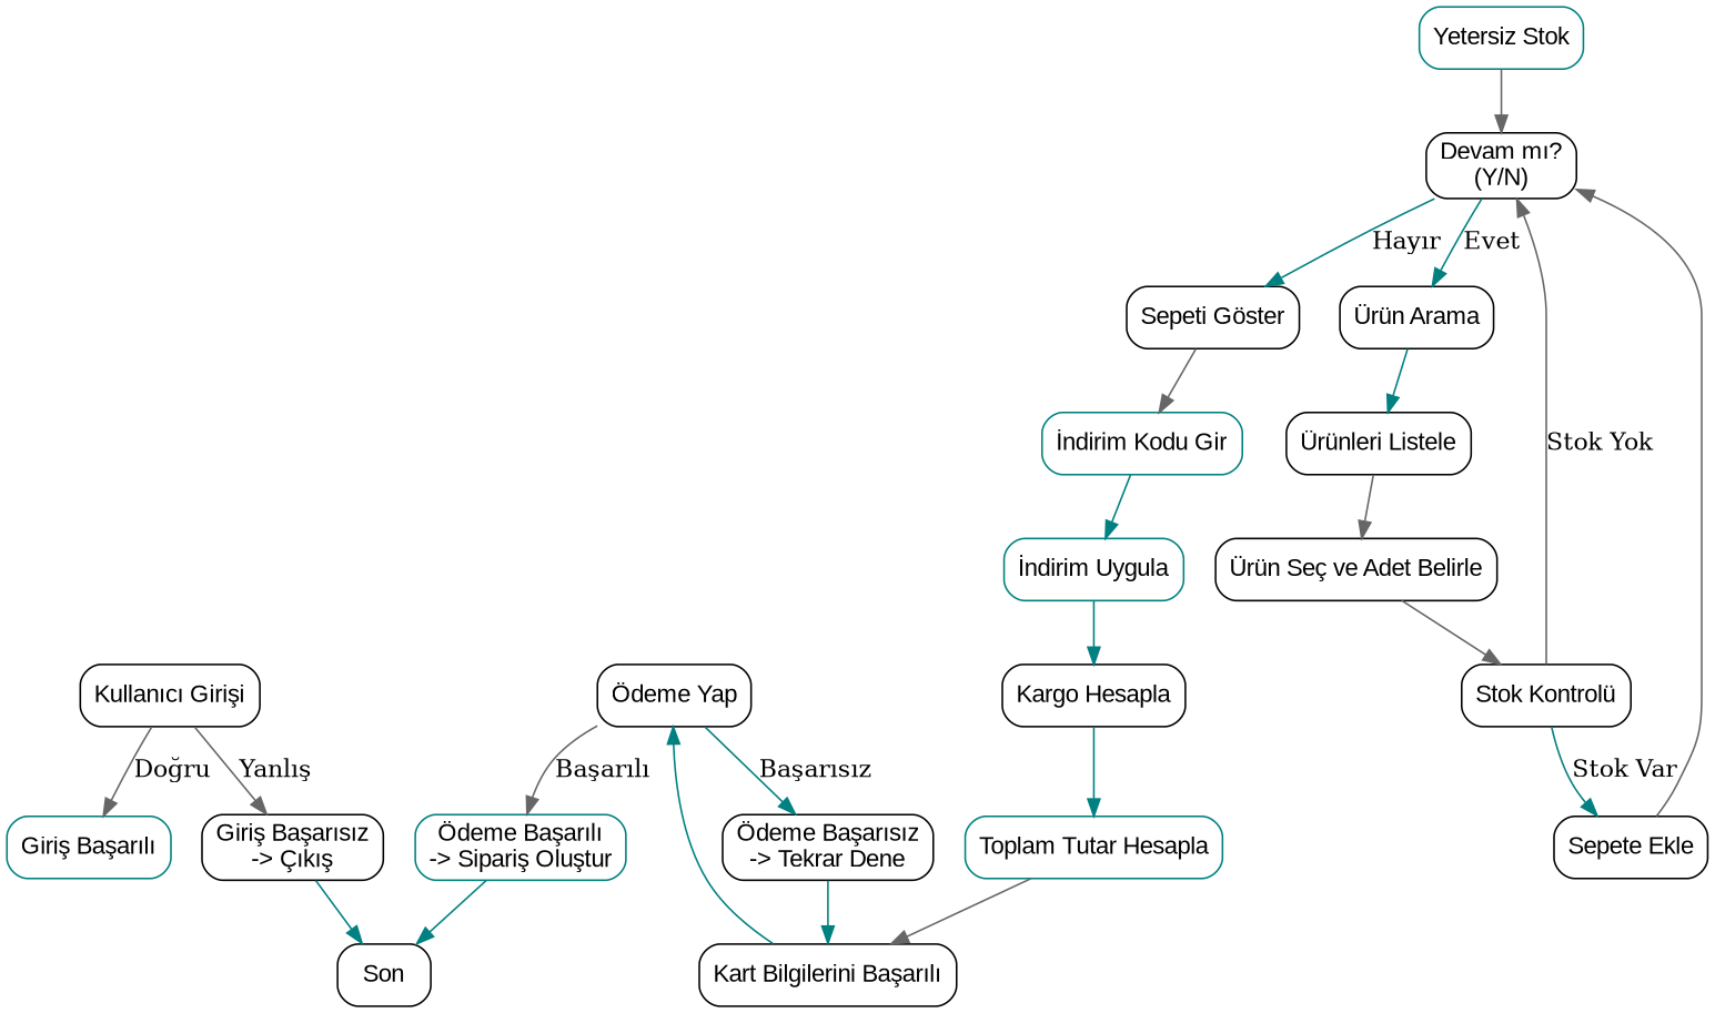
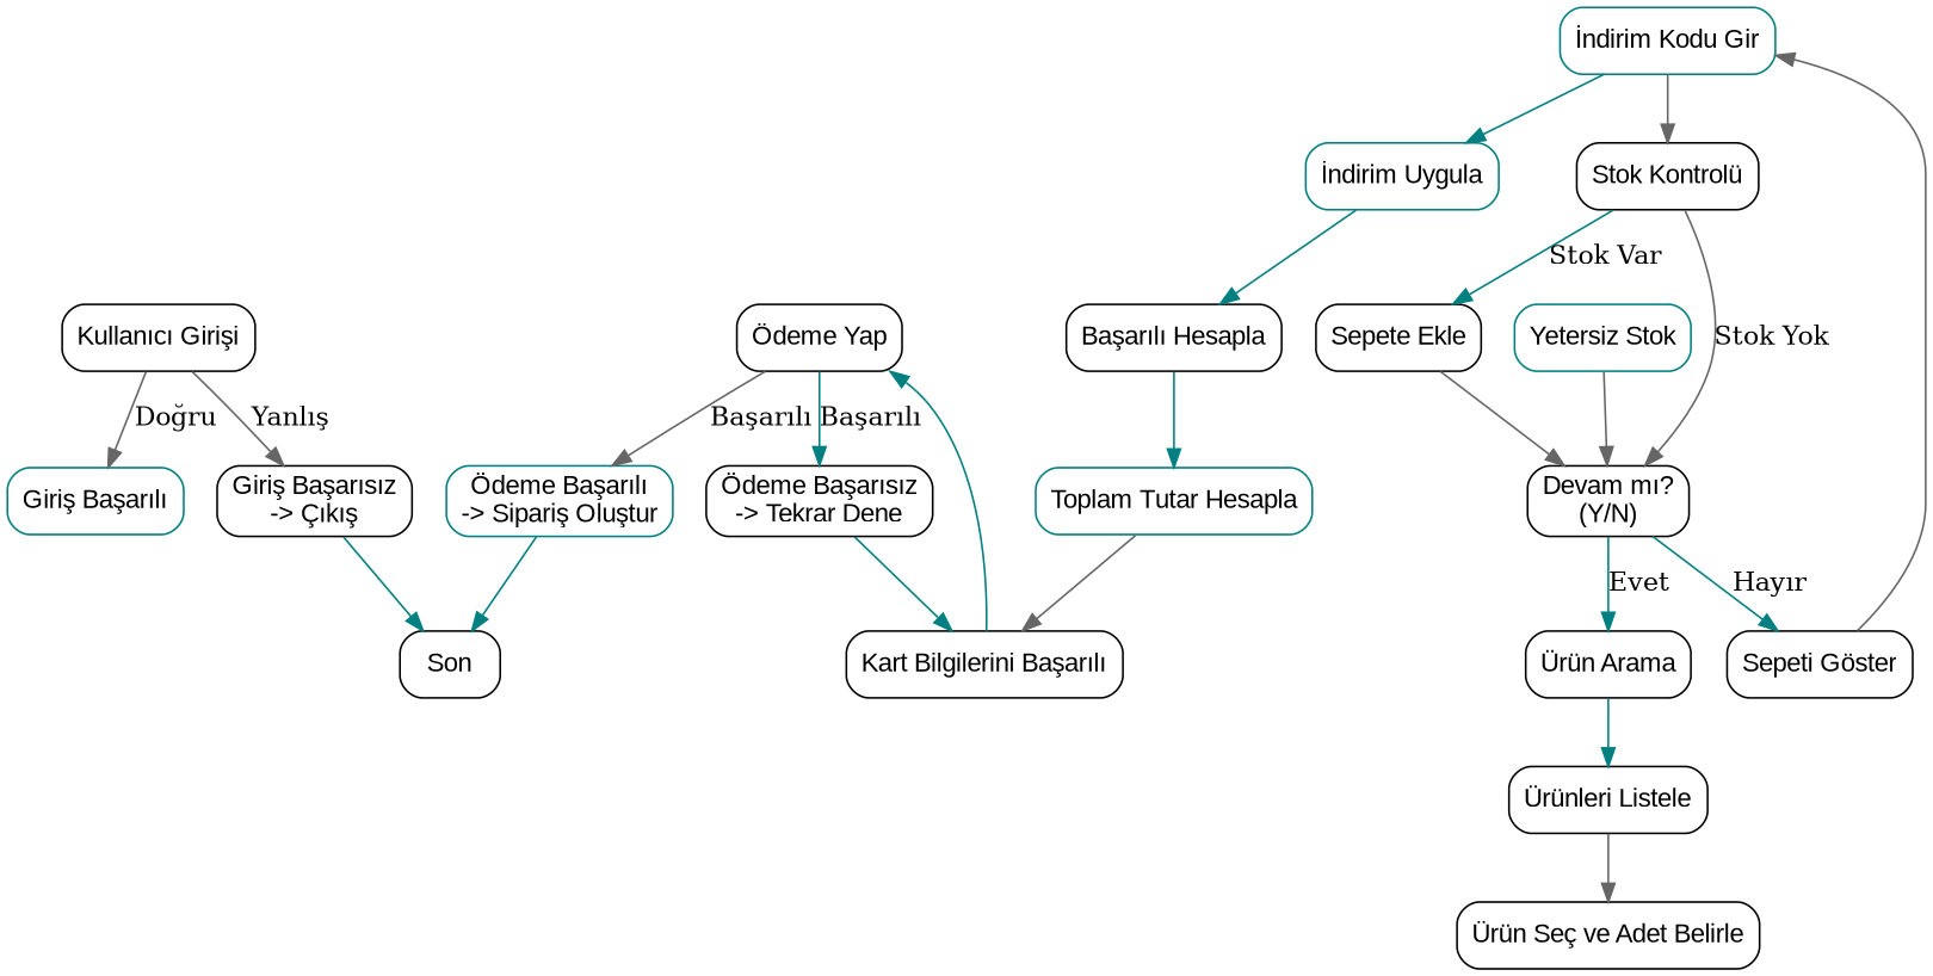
  digraph {
    rankdir=TB
    node [color=black fontname=Arial shape=box style=rounded]
    edge [color=teal]
    n1 [label="Kullanıcı Girişi"]
    n2 [color=teal label="Giriş Başarılı"]
    n3 [label="Giriş Başarısız\n-> Çıkış"]
    n4 [label=Son]
    n5 [label="Ürün Arama"]
    n6 [label="Ürünleri Listele"]
    n7 [label="Ürün Seç ve Adet Belirle"]
    n8 [label="Stok Kontrolü"]
    n9 [label="Sepete Ekle"]
    n10 [label="Devam mı?\n(Y/N)"]
    n11 [color=teal label="Yetersiz Stok"]
    n12 [label="Sepeti Göster"]
    n13 [color=teal label="İndirim Kodu Gir"]
    n14 [color=teal label="İndirim Uygula"]
-   n15 [label="Kargo Hesapla"]
+   n15 [label="Başarılı Hesapla"]
    n16 [color=teal label="Toplam Tutar Hesapla"]
    n17 [label="Kart Bilgilerini Başarılı"]
    n18 [label="Ödeme Yap"]
    n19 [color=teal label="Ödeme Başarılı\n-> Sipariş Oluştur"]
    n20 [label="Ödeme Başarısız\n-> Tekrar Dene"]
    n1 -> n2 [color=gray40 label="Doğru"]
    n1 -> n3 [color=gray40 label="Yanlış"]
    n3 -> n4
    n5 -> n6
    n6 -> n7 [color=gray40]
-   n7 -> n8 [color=gray40]
+   n13 -> n8 [color=gray40]
    n8 -> n9 [label="Stok Var"]
    n8 -> n10 [color=gray40 label="Stok Yok"]
    n9 -> n10 [color=gray40]
    n10 -> n5 [label=Evet]
    n10 -> n12 [label="Hayır"]
    n11 -> n10 [color=gray40]
    n12 -> n13 [color=gray40]
    n13 -> n14
    n14 -> n15
    n15 -> n16
    n16 -> n17 [color=gray40]
    n17 -> n18
    n18 -> n19 [color=gray40 label="Başarılı"]
-   n18 -> n20 [label="Başarısız"]
+   n18 -> n20 [label="Başarılı"]
    n19 -> n4
    n20 -> n17
  }
